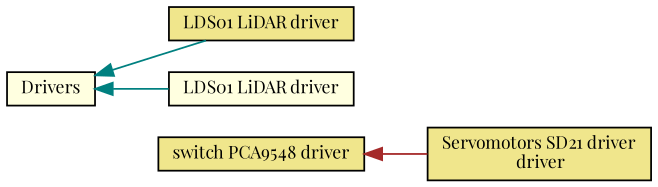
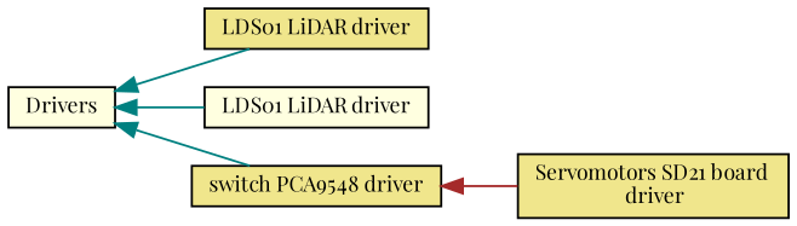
  digraph {
    fontname="Playfair Display"
    rankdir=LR
    node [color=black fillcolor=khaki fontname="Playfair Display" fontsize=10 shape=box style=filled]
    edge [color=teal dir=back fontname="Playfair Display" fontsize=10 labelfontname=Helvetica labelfontsize=10 shape=plaintext style=solid]
    n1 [height=0.2 label="LDS01 LiDAR driver" width=0.4]
-   n2 [height=0.2 label="Servomotors SD21 driver\l driver" width=0.4]
+   n2 [height=0.2 label="Servomotors SD21 board\l driver" width=0.4]
    n3 [fillcolor=lightyellow fontcolor=black height=0.2 label=Drivers width=0.4]
    n4 [fillcolor=lightyellow height=0.2 label="LDS01 LiDAR driver" width=0.4]
    n5 [height=0.2 label="switch PCA9548 driver" width=0.4]
    n3 -> n1
    n3 -> n4
+   n3 -> n5
    n5 -> n2 [color=brown]
  }
